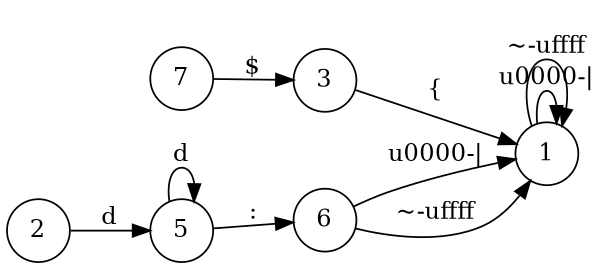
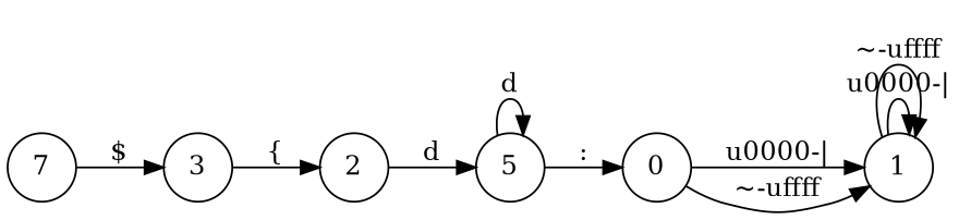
  digraph {
    rankdir=LR
    node [shape=circle]
-   0 [height=0.5 width=0.5 label=6]
+   0 [height=0.5 width=0.5]
    1 [height=0.5 width=0.5]
    2 [height=0.5 width=0.5]
    5 [height=0.5 width=0.5]
    3 [height=0.5 width=0.5]
    n6 [height=0.5 label=7 width=0.5]
    0 -> 1 [label="\u0000-|"]
    0 -> 1 [label="~-\uffff"]
    1 -> 1 [label="\u0000-|"]
    1 -> 1 [label="~-\uffff"]
    2 -> 5 [label=d]
    5 -> 0 [label=":"]
    5 -> 5 [label=d]
-   3 -> 1 [label="{"]
+   3 -> 2 [label="{"]
    n6 -> 3 [label="$"]
  }
